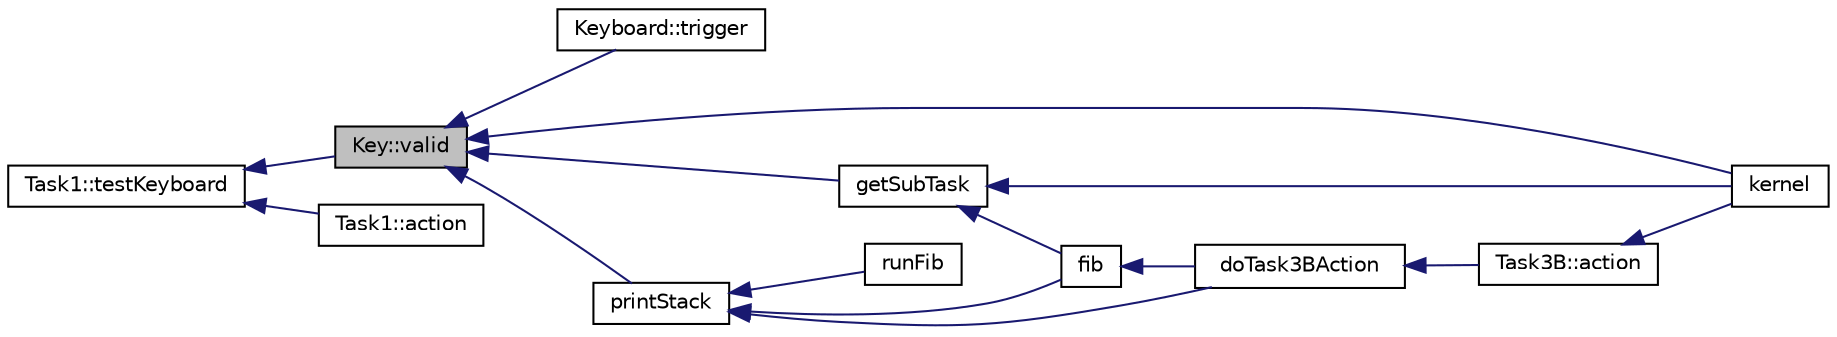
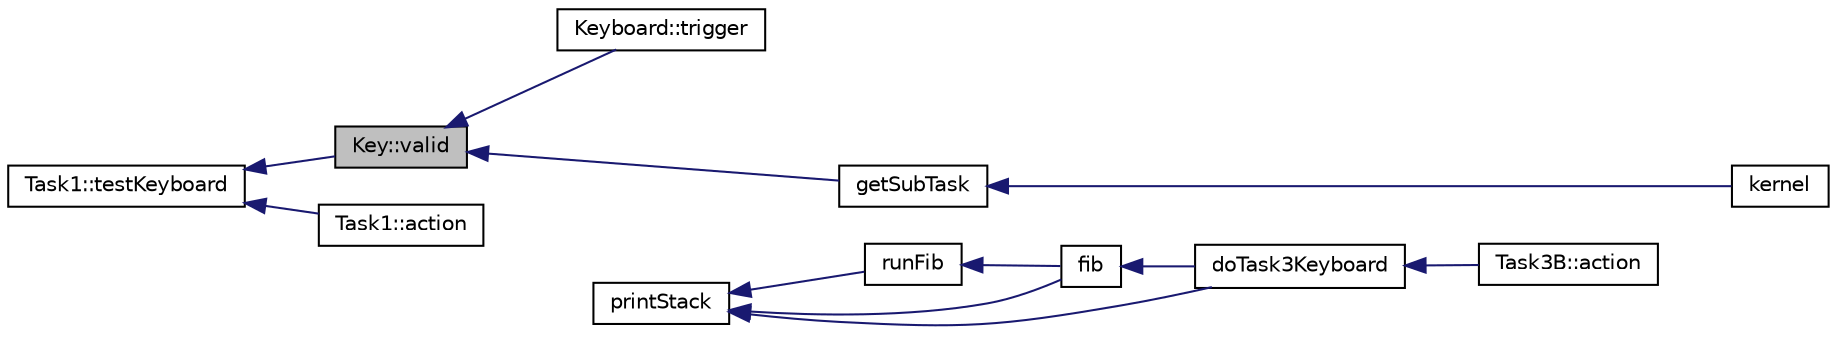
  digraph {
    rankdir=LR
    node [color=black fontname=Helvetica fontsize=10 shape=record]
    edge [color=midnightblue dir=back fontname=Helvetica fontsize=10 labelfontname=Helvetica labelfontsize=10 style=solid]
    n1 [fillcolor=grey75 fontcolor=black height=0.2 label="Key::valid" style=filled width=0.4]
    n2 [height=0.2 label="Keyboard::trigger" width=0.4]
    n3 [height=0.2 label=getSubTask width=0.4]
    n4 [height=0.2 label=kernel width=0.4]
    n5 [height=0.2 label=printStack width=0.4]
    n6 [height=0.2 label="Task1::testKeyboard" width=0.4]
    n7 [height=0.2 label="Task1::action" width=0.4]
    n8 [height=0.2 label=runFib width=0.4]
    n9 [height=0.2 label=fib width=0.4]
-   n10 [height=0.2 label=doTask3BAction width=0.4]
+   n10 [height=0.2 label=doTask3Keyboard width=0.4]
    n11 [height=0.2 label="Task3B::action" width=0.4]
    n1 -> n2
    n1 -> n3
-   n1 -> n4
-   n1 -> n5
    n3 -> n4
    n5 -> n8
    n5 -> n9
    n5 -> n10
    n6 -> n1
    n6 -> n7
-   n3 -> n9
+   n8 -> n9
    n9 -> n10
    n10 -> n11
-   n11 -> n4
  }
